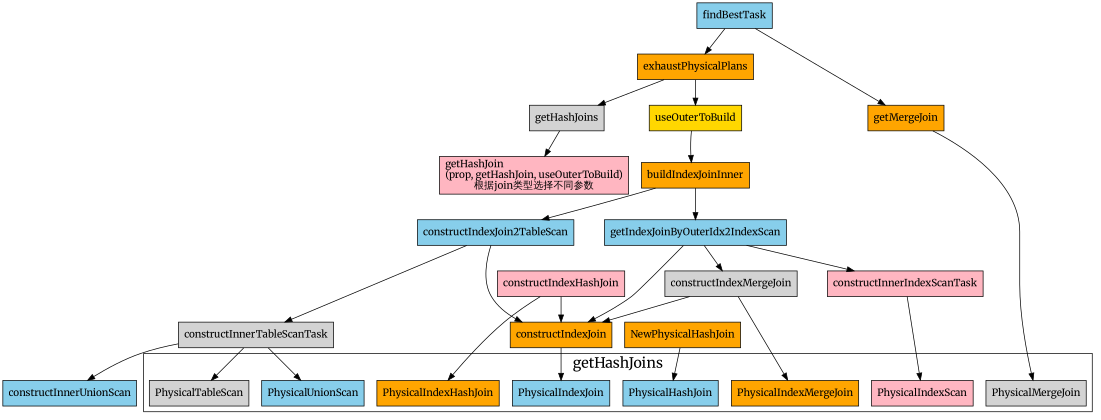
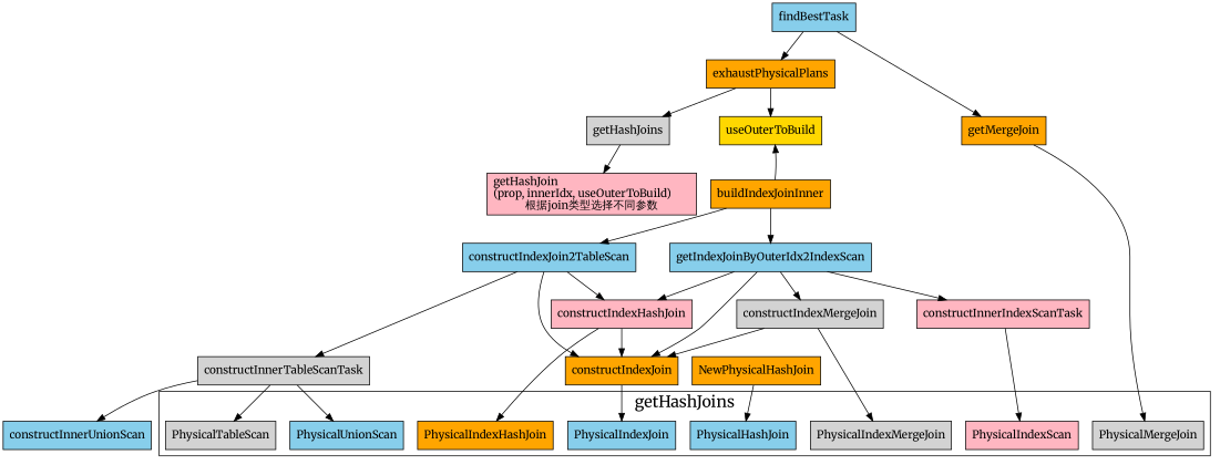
  digraph {
    fontname=Merriweather
    newrank=true
    rankdir=TB
    node [fillcolor=skyblue fontname=Merriweather shape=box style=filled]
    edge [fontname=Merriweather]
    getHashJoins [fillcolor=lightgrey]
    n2 [fillcolor=gold label=useOuterToBuild]
    getMergeJoin [fillcolor=orange]
    PhysicalHashJoin
    PhysicalMergeJoin [fillcolor=lightgrey]
    PhysicalIndexJoin
    PhysicalIndexScan [fillcolor=lightpink]
-   PhysicalIndexMergeJoin [fillcolor=orange]
+   PhysicalIndexMergeJoin [fillcolor=lightgrey]
    PhysicalTableScan [fillcolor=lightgrey]
    PhysicalUnionScan
    PhysicalIndexHashJoin [fillcolor=orange]
-   n12 [fillcolor=lightpink label="getHashJoin\l(prop, getHashJoin, useOuterToBuild)\l根据join类型选择不同参数"]
+   n12 [fillcolor=lightpink label="getHashJoin\l(prop, innerIdx, useOuterToBuild)\l根据join类型选择不同参数"]
    n13 [fillcolor=orange label=buildIndexJoinInner]
    findBestTask
    exhaustPhysicalPlans [fillcolor=orange]
    n16 [label=constructIndexJoin2TableScan]
    n17 [label=getIndexJoinByOuterIdx2IndexScan]
    NewPhysicalHashJoin [fillcolor=orange]
    constructIndexJoin [fillcolor=orange]
    constructIndexHashJoin [fillcolor=lightpink]
    constructInnerTableScanTask [fillcolor=lightgrey]
    constructInnerIndexScanTask [fillcolor=lightpink]
    constructIndexMergeJoin [fillcolor=lightgrey]
    constructInnerUnionScan
    subgraph sub_1 {
      rank=same
      getHashJoins
      n2
      getMergeJoin
    }
    subgraph cluster_2 {
      fontsize=20
      label=getHashJoins
      subgraph sub_3 {
        fontsize=20
        label=physicalPlan
        rank=same
        PhysicalHashJoin
        PhysicalMergeJoin
        PhysicalIndexJoin
        PhysicalIndexScan
        PhysicalIndexMergeJoin
        PhysicalTableScan
        PhysicalUnionScan
        PhysicalIndexHashJoin
      }
    }
    getHashJoins -> n12
-   n2 -> n13
+   n13 -> n2
    getMergeJoin -> PhysicalMergeJoin
    n13 -> n16
    n13 -> n17
    findBestTask -> getMergeJoin
    findBestTask -> exhaustPhysicalPlans
    exhaustPhysicalPlans -> getHashJoins
    exhaustPhysicalPlans -> n2
    n16 -> constructIndexJoin
+   n16 -> constructIndexHashJoin
    n16 -> constructInnerTableScanTask
    n17 -> constructIndexJoin
+   n17 -> constructIndexHashJoin
    n17 -> constructInnerIndexScanTask
    n17 -> constructIndexMergeJoin
    NewPhysicalHashJoin -> PhysicalHashJoin
    constructIndexJoin -> PhysicalIndexJoin
    constructIndexHashJoin -> PhysicalIndexHashJoin
    constructIndexHashJoin -> constructIndexJoin
    constructInnerTableScanTask -> PhysicalTableScan
    constructInnerTableScanTask -> PhysicalUnionScan
    constructInnerTableScanTask -> constructInnerUnionScan
    constructInnerIndexScanTask -> PhysicalIndexScan
    constructIndexMergeJoin -> PhysicalIndexMergeJoin
    constructIndexMergeJoin -> constructIndexJoin
  }
